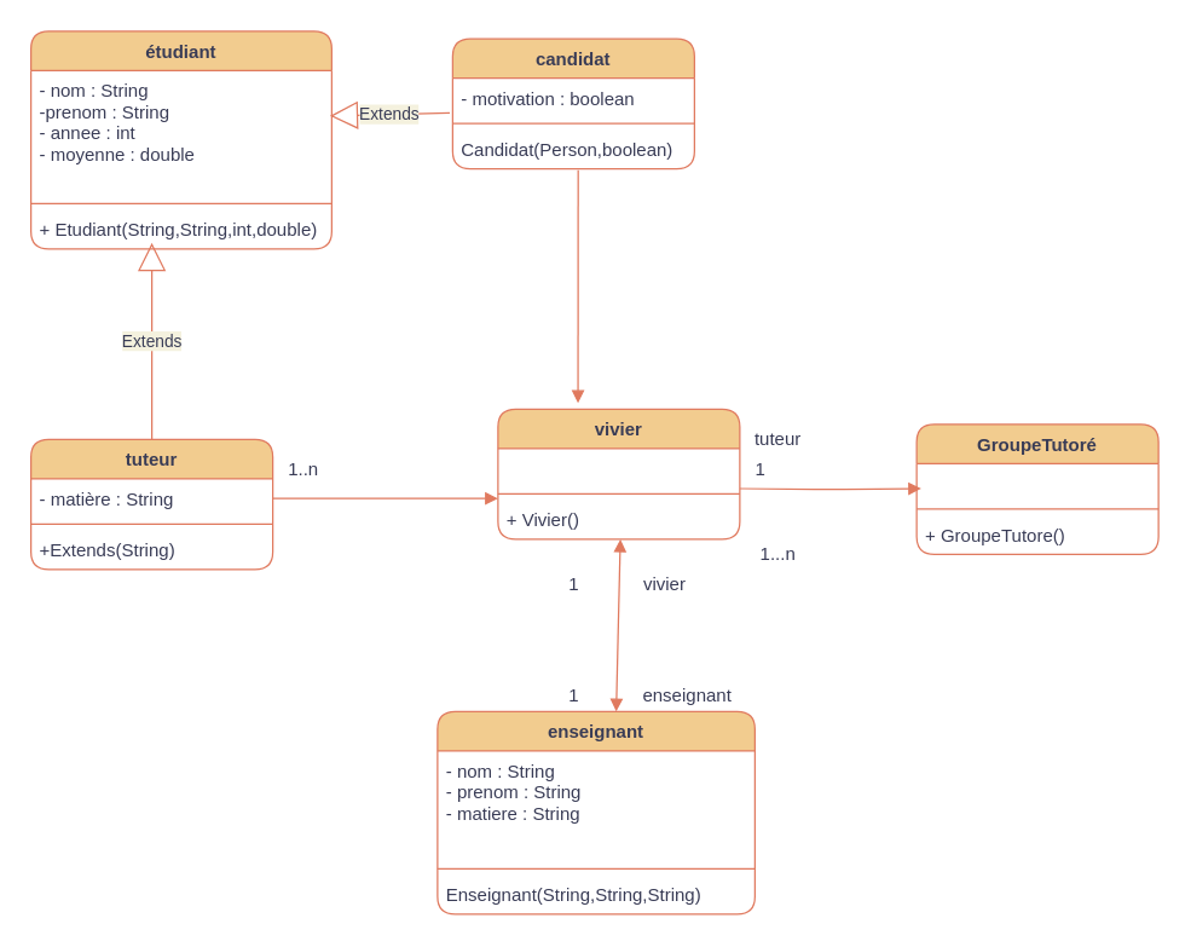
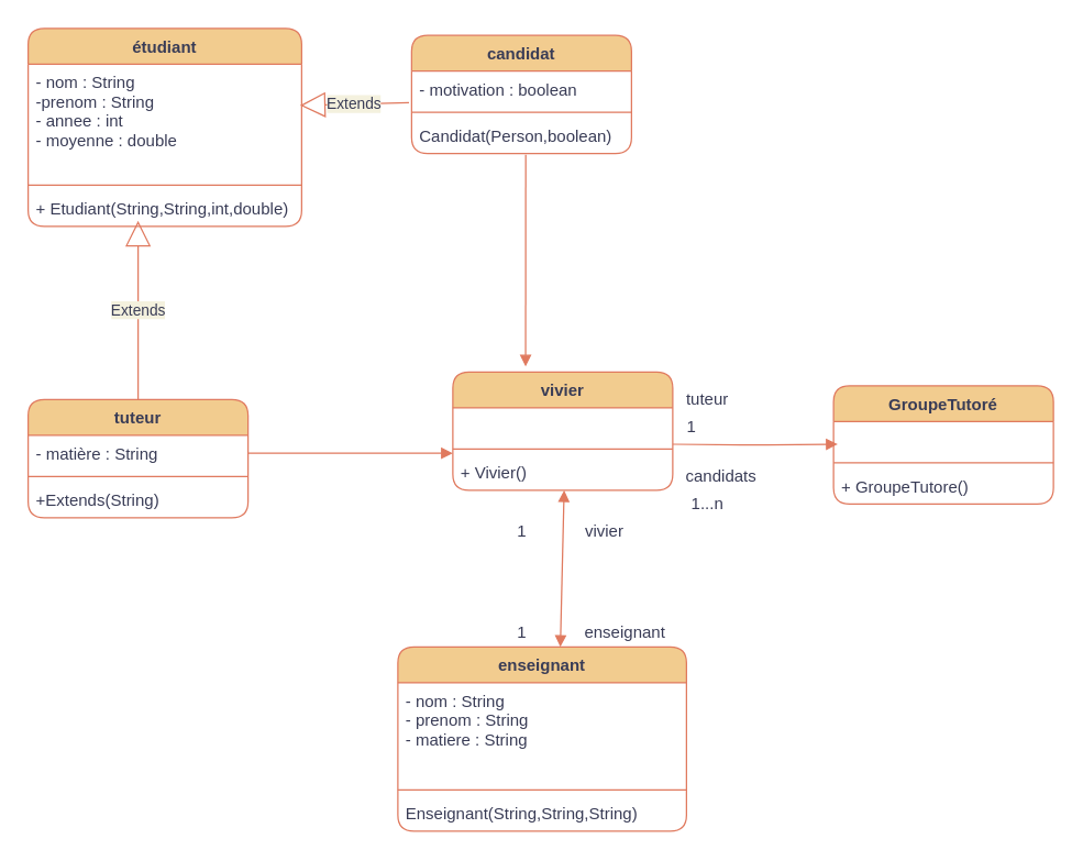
  <mxCell id="0" />
  <mxCell id="1" parent="0" />
  <mxCell id="2" value="étudiant" style="swimlane;fontStyle=1;align=center;verticalAlign=top;childLayout=stackLayout;horizontal=1;startSize=26;horizontalStack=0;resizeParent=1;resizeParentMax=0;resizeLast=0;collapsible=1;marginBottom=0;rounded=1;fillColor=#F2CC8F;strokeColor=#E07A5F;fontColor=#393C56;" parent="1" vertex="1"><mxGeometry x="20" y="20" width="199" height="144" as="geometry" /></mxCell>
  <mxCell id="3" value="- nom : String&#10;-prenom : String&#10;- annee : int&#10;- moyenne : double&#10;" style="text;strokeColor=none;fillColor=none;align=left;verticalAlign=top;spacingLeft=4;spacingRight=4;overflow=hidden;rotatable=0;points=[[0,0.5],[1,0.5]];portConstraint=eastwest;rounded=1;fontColor=#393C56;" parent="2" vertex="1"><mxGeometry y="26" width="199" height="84" as="geometry" /></mxCell>
  <mxCell id="4" value="" style="line;strokeWidth=1;fillColor=none;align=left;verticalAlign=middle;spacingTop=-1;spacingLeft=3;spacingRight=3;rotatable=0;labelPosition=right;points=[];portConstraint=eastwest;rounded=1;labelBackgroundColor=#F4F1DE;strokeColor=#E07A5F;fontColor=#393C56;" parent="2" vertex="1"><mxGeometry y="110" width="199" height="8" as="geometry" /></mxCell>
  <mxCell id="5" value="+ Etudiant(String,String,int,double)" style="text;strokeColor=none;fillColor=none;align=left;verticalAlign=top;spacingLeft=4;spacingRight=4;overflow=hidden;rotatable=0;points=[[0,0.5],[1,0.5]];portConstraint=eastwest;rounded=1;fontColor=#393C56;" parent="2" vertex="1"><mxGeometry y="118" width="199" height="26" as="geometry" /></mxCell>
  <mxCell id="6" value="enseignant" style="swimlane;fontStyle=1;align=center;verticalAlign=top;childLayout=stackLayout;horizontal=1;startSize=26;horizontalStack=0;resizeParent=1;resizeParentMax=0;resizeLast=0;collapsible=1;marginBottom=0;rounded=1;fillColor=#F2CC8F;strokeColor=#E07A5F;fontColor=#393C56;" parent="1" vertex="1"><mxGeometry x="289" y="470" width="210" height="134" as="geometry" /></mxCell>
  <mxCell id="7" value="- nom : String&#10;- prenom : String&#10;- matiere : String" style="text;strokeColor=none;fillColor=none;align=left;verticalAlign=top;spacingLeft=4;spacingRight=4;overflow=hidden;rotatable=0;points=[[0,0.5],[1,0.5]];portConstraint=eastwest;rounded=1;fontColor=#393C56;" parent="6" vertex="1"><mxGeometry y="26" width="210" height="74" as="geometry" /></mxCell>
  <mxCell id="8" value="" style="line;strokeWidth=1;fillColor=none;align=left;verticalAlign=middle;spacingTop=-1;spacingLeft=3;spacingRight=3;rotatable=0;labelPosition=right;points=[];portConstraint=eastwest;rounded=1;labelBackgroundColor=#F4F1DE;strokeColor=#E07A5F;fontColor=#393C56;" parent="6" vertex="1"><mxGeometry y="100" width="210" height="8" as="geometry" /></mxCell>
  <mxCell id="9" value="Enseignant(String,String,String)" style="text;strokeColor=none;fillColor=none;align=left;verticalAlign=top;spacingLeft=4;spacingRight=4;overflow=hidden;rotatable=0;points=[[0,0.5],[1,0.5]];portConstraint=eastwest;rounded=1;fontColor=#393C56;" parent="6" vertex="1"><mxGeometry y="108" width="210" height="26" as="geometry" /></mxCell>
  <mxCell id="10" value="tuteur" style="swimlane;fontStyle=1;align=center;verticalAlign=top;childLayout=stackLayout;horizontal=1;startSize=26;horizontalStack=0;resizeParent=1;resizeParentMax=0;resizeLast=0;collapsible=1;marginBottom=0;rounded=1;fillColor=#F2CC8F;strokeColor=#E07A5F;fontColor=#393C56;" parent="1" vertex="1"><mxGeometry x="20" y="290" width="160" height="86" as="geometry" /></mxCell>
  <mxCell id="11" value="- matière : String" style="text;strokeColor=none;fillColor=none;align=left;verticalAlign=top;spacingLeft=4;spacingRight=4;overflow=hidden;rotatable=0;points=[[0,0.5],[1,0.5]];portConstraint=eastwest;rounded=1;fontColor=#393C56;" parent="10" vertex="1"><mxGeometry y="26" width="160" height="26" as="geometry" /></mxCell>
  <mxCell id="12" value="" style="line;strokeWidth=1;fillColor=none;align=left;verticalAlign=middle;spacingTop=-1;spacingLeft=3;spacingRight=3;rotatable=0;labelPosition=right;points=[];portConstraint=eastwest;rounded=1;labelBackgroundColor=#F4F1DE;strokeColor=#E07A5F;fontColor=#393C56;" parent="10" vertex="1"><mxGeometry y="52" width="160" height="8" as="geometry" /></mxCell>
  <mxCell id="13" value="+Extends(String)" style="text;strokeColor=none;fillColor=none;align=left;verticalAlign=top;spacingLeft=4;spacingRight=4;overflow=hidden;rotatable=0;points=[[0,0.5],[1,0.5]];portConstraint=eastwest;rounded=1;fontColor=#393C56;" parent="10" vertex="1"><mxGeometry y="60" width="160" height="26" as="geometry" /></mxCell>
  <mxCell id="14" value="vivier" style="swimlane;fontStyle=1;align=center;verticalAlign=top;childLayout=stackLayout;horizontal=1;startSize=26;horizontalStack=0;resizeParent=1;resizeParentMax=0;resizeLast=0;collapsible=1;marginBottom=0;rounded=1;fillColor=#F2CC8F;strokeColor=#E07A5F;fontColor=#393C56;" parent="1" vertex="1"><mxGeometry x="329" y="270" width="160" height="86" as="geometry" /></mxCell>
  <mxCell id="15" value="&#10;" style="text;strokeColor=none;fillColor=none;align=left;verticalAlign=top;spacingLeft=4;spacingRight=4;overflow=hidden;rotatable=0;points=[[0,0.5],[1,0.5]];portConstraint=eastwest;rounded=1;fontColor=#393C56;" vertex="1" parent="14"><mxGeometry y="26" width="160" height="26" as="geometry" /></mxCell>
  <mxCell id="16" value="" style="line;strokeWidth=1;fillColor=none;align=left;verticalAlign=middle;spacingTop=-1;spacingLeft=3;spacingRight=3;rotatable=0;labelPosition=right;points=[];portConstraint=eastwest;rounded=1;labelBackgroundColor=#F4F1DE;strokeColor=#E07A5F;fontColor=#393C56;" parent="14" vertex="1"><mxGeometry y="52" width="160" height="8" as="geometry" /></mxCell>
  <mxCell id="17" value="+ Vivier()" style="text;strokeColor=none;fillColor=none;align=left;verticalAlign=top;spacingLeft=4;spacingRight=4;overflow=hidden;rotatable=0;points=[[0,0.5],[1,0.5]];portConstraint=eastwest;rounded=1;fontColor=#393C56;" parent="14" vertex="1"><mxGeometry y="60" width="160" height="26" as="geometry" /></mxCell>
  <mxCell id="18" value="Extends" style="endArrow=block;endSize=16;endFill=0;html=1;rounded=1;exitX=0.5;exitY=0;exitDx=0;exitDy=0;entryX=0.402;entryY=0.846;entryDx=0;entryDy=0;entryPerimeter=0;labelBackgroundColor=#F4F1DE;strokeColor=#E07A5F;fontColor=#393C56;" parent="1" source="10" target="5" edge="1"><mxGeometry width="160" relative="1" as="geometry"><mxPoint x="269" y="230" as="sourcePoint" /><mxPoint x="199" y="200" as="targetPoint" /></mxGeometry></mxCell>
  <mxCell id="19" value="" style="endArrow=block;endFill=1;html=1;edgeStyle=orthogonalEdgeStyle;align=left;verticalAlign=top;rounded=1;startArrow=none;exitX=1;exitY=0.5;exitDx=0;exitDy=0;entryX=0;entryY=0.885;entryDx=0;entryDy=0;entryPerimeter=0;labelBackgroundColor=#F4F1DE;strokeColor=#E07A5F;fontColor=#393C56;" parent="1" source="11" edge="1"><mxGeometry x="-1" relative="1" as="geometry"><mxPoint x="239" y="300" as="sourcePoint" /><mxPoint x="329" y="329.01" as="targetPoint" /></mxGeometry></mxCell>
- <mxCell id="20" value="1..n" style="text;html=1;align=center;verticalAlign=middle;resizable=0;points=[];autosize=1;strokeColor=none;fillColor=none;rounded=1;fontColor=#393C56;" parent="1" vertex="1"><mxGeometry x="180" y="300" width="40" height="20" as="geometry" /></mxCell>
  <mxCell id="21" value="GroupeTutoré" style="swimlane;fontStyle=1;align=center;verticalAlign=top;childLayout=stackLayout;horizontal=1;startSize=26;horizontalStack=0;resizeParent=1;resizeParentMax=0;resizeLast=0;collapsible=1;marginBottom=0;rounded=1;fillColor=#F2CC8F;strokeColor=#E07A5F;fontColor=#393C56;" parent="1" vertex="1"><mxGeometry x="606" y="280" width="160" height="86" as="geometry" /></mxCell>
  <mxCell id="22" value="&#10;" style="text;strokeColor=none;fillColor=none;align=left;verticalAlign=top;spacingLeft=4;spacingRight=4;overflow=hidden;rotatable=0;points=[[0,0.5],[1,0.5]];portConstraint=eastwest;rounded=1;fontColor=#393C56;" parent="21" vertex="1"><mxGeometry y="26" width="160" height="26" as="geometry" /></mxCell>
  <mxCell id="23" value="" style="line;strokeWidth=1;fillColor=none;align=left;verticalAlign=middle;spacingTop=-1;spacingLeft=3;spacingRight=3;rotatable=0;labelPosition=right;points=[];portConstraint=eastwest;rounded=1;labelBackgroundColor=#F4F1DE;strokeColor=#E07A5F;fontColor=#393C56;" parent="21" vertex="1"><mxGeometry y="52" width="160" height="8" as="geometry" /></mxCell>
  <mxCell id="24" value="+ GroupeTutore()" style="text;strokeColor=none;fillColor=none;align=left;verticalAlign=top;spacingLeft=4;spacingRight=4;overflow=hidden;rotatable=0;points=[[0,0.5],[1,0.5]];portConstraint=eastwest;rounded=1;fontColor=#393C56;" parent="21" vertex="1"><mxGeometry y="60" width="160" height="26" as="geometry" /></mxCell>
  <mxCell id="25" value="candidat&#10;" style="swimlane;fontStyle=1;align=center;verticalAlign=top;childLayout=stackLayout;horizontal=1;startSize=26;horizontalStack=0;resizeParent=1;resizeParentMax=0;resizeLast=0;collapsible=1;marginBottom=0;rounded=1;fillColor=#F2CC8F;strokeColor=#E07A5F;fontColor=#393C56;" parent="1" vertex="1"><mxGeometry x="299" y="25" width="160" height="86" as="geometry" /></mxCell>
  <mxCell id="26" value="- motivation : boolean" style="text;strokeColor=none;fillColor=none;align=left;verticalAlign=top;spacingLeft=4;spacingRight=4;overflow=hidden;rotatable=0;points=[[0,0.5],[1,0.5]];portConstraint=eastwest;rounded=1;fontColor=#393C56;" parent="25" vertex="1"><mxGeometry y="26" width="160" height="26" as="geometry" /></mxCell>
  <mxCell id="27" value="" style="line;strokeWidth=1;fillColor=none;align=left;verticalAlign=middle;spacingTop=-1;spacingLeft=3;spacingRight=3;rotatable=0;labelPosition=right;points=[];portConstraint=eastwest;rounded=1;labelBackgroundColor=#F4F1DE;strokeColor=#E07A5F;fontColor=#393C56;" parent="25" vertex="1"><mxGeometry y="52" width="160" height="8" as="geometry" /></mxCell>
  <mxCell id="28" value="Candidat(Person,boolean)" style="text;strokeColor=none;fillColor=none;align=left;verticalAlign=top;spacingLeft=4;spacingRight=4;overflow=hidden;rotatable=0;points=[[0,0.5],[1,0.5]];portConstraint=eastwest;rounded=1;fontColor=#393C56;" parent="25" vertex="1"><mxGeometry y="60" width="160" height="26" as="geometry" /></mxCell>
  <mxCell id="29" value="Extends" style="endArrow=block;endSize=16;endFill=0;html=1;rounded=1;entryX=0.994;entryY=0.357;entryDx=0;entryDy=0;entryPerimeter=0;exitX=-0.012;exitY=0.885;exitDx=0;exitDy=0;exitPerimeter=0;labelBackgroundColor=#F4F1DE;strokeColor=#E07A5F;fontColor=#393C56;" parent="1" source="26" target="3" edge="1"><mxGeometry width="160" relative="1" as="geometry"><mxPoint x="289" y="76" as="sourcePoint" /><mxPoint x="179" y="80" as="targetPoint" /></mxGeometry></mxCell>
  <mxCell id="30" value="" style="endArrow=block;endFill=1;html=1;edgeStyle=orthogonalEdgeStyle;align=left;verticalAlign=top;rounded=1;exitX=0.519;exitY=1.038;exitDx=0;exitDy=0;exitPerimeter=0;entryX=0.331;entryY=-0.047;entryDx=0;entryDy=0;entryPerimeter=0;labelBackgroundColor=#F4F1DE;strokeColor=#E07A5F;fontColor=#393C56;" parent="1" source="28" target="14" edge="1"><mxGeometry x="0.561" y="37" relative="1" as="geometry"><mxPoint x="269" y="230" as="sourcePoint" /><mxPoint x="382" y="170" as="targetPoint" /><mxPoint as="offset" /></mxGeometry></mxCell>
  <mxCell id="31" value="" style="endArrow=block;startArrow=block;endFill=1;startFill=1;html=1;rounded=1;exitX=0.506;exitY=1;exitDx=0;exitDy=0;exitPerimeter=0;entryX=0.563;entryY=0;entryDx=0;entryDy=0;entryPerimeter=0;labelBackgroundColor=#F4F1DE;strokeColor=#E07A5F;fontColor=#393C56;" parent="1" source="17" target="6" edge="1"><mxGeometry width="160" relative="1" as="geometry"><mxPoint x="269" y="440" as="sourcePoint" /><mxPoint x="409" y="540" as="targetPoint" /></mxGeometry></mxCell>
  <mxCell id="32" value="1" style="text;html=1;align=center;verticalAlign=middle;resizable=0;points=[];autosize=1;strokeColor=none;fillColor=none;rounded=1;fontColor=#393C56;" parent="1" vertex="1"><mxGeometry x="369" y="376" width="20" height="20" as="geometry" /></mxCell>
  <mxCell id="33" value="1" style="text;html=1;align=center;verticalAlign=middle;resizable=0;points=[];autosize=1;strokeColor=none;fillColor=none;rounded=1;fontColor=#393C56;" parent="1" vertex="1"><mxGeometry x="369" y="450" width="20" height="20" as="geometry" /></mxCell>
  <mxCell id="34" value="vivier" style="text;html=1;align=center;verticalAlign=middle;resizable=0;points=[];autosize=1;strokeColor=none;fillColor=none;rounded=1;fontColor=#393C56;" parent="1" vertex="1"><mxGeometry x="419" y="376" width="40" height="20" as="geometry" /></mxCell>
  <mxCell id="35" value="enseignant&lt;br&gt;" style="text;html=1;align=center;verticalAlign=middle;resizable=0;points=[];autosize=1;strokeColor=none;fillColor=none;rounded=1;fontColor=#393C56;" parent="1" vertex="1"><mxGeometry x="419" y="450" width="70" height="20" as="geometry" /></mxCell>
  <mxCell id="36" value="" style="endArrow=block;endFill=1;html=1;edgeStyle=orthogonalEdgeStyle;align=left;verticalAlign=top;rounded=1;entryX=0.019;entryY=0.635;entryDx=0;entryDy=0;entryPerimeter=0;labelBackgroundColor=#F4F1DE;strokeColor=#E07A5F;fontColor=#393C56;" parent="1" target="22" edge="1"><mxGeometry x="-0.667" y="-17" relative="1" as="geometry"><mxPoint x="489" y="322.5" as="sourcePoint" /><mxPoint x="599" y="322.5" as="targetPoint" /><mxPoint as="offset" /></mxGeometry></mxCell>
  <mxCell id="37" value="1&amp;nbsp;" style="text;html=1;align=center;verticalAlign=middle;resizable=0;points=[];autosize=1;strokeColor=none;fillColor=none;rounded=1;fontColor=#393C56;" parent="1" vertex="1"><mxGeometry x="489" y="300" width="30" height="20" as="geometry" /></mxCell>
  <mxCell id="38" value="tuteur" style="text;html=1;align=center;verticalAlign=middle;resizable=0;points=[];autosize=1;strokeColor=none;fillColor=none;rounded=1;fontColor=#393C56;" parent="1" vertex="1"><mxGeometry x="489" y="280" width="50" height="20" as="geometry" /></mxCell>
  <mxCell id="39" value="1...n" style="text;html=1;align=center;verticalAlign=middle;resizable=0;points=[];autosize=1;strokeColor=none;fillColor=none;rounded=1;fontColor=#393C56;" parent="1" vertex="1"><mxGeometry x="494" y="356" width="40" height="20" as="geometry" /></mxCell>
+ <mxCell id="40" value="candidats" style="text;html=1;align=center;verticalAlign=middle;resizable=0;points=[];autosize=1;strokeColor=none;fillColor=none;rounded=1;fontColor=#393C56;" parent="1" vertex="1"><mxGeometry x="489" y="336" width="70" height="20" as="geometry" /></mxCell>
